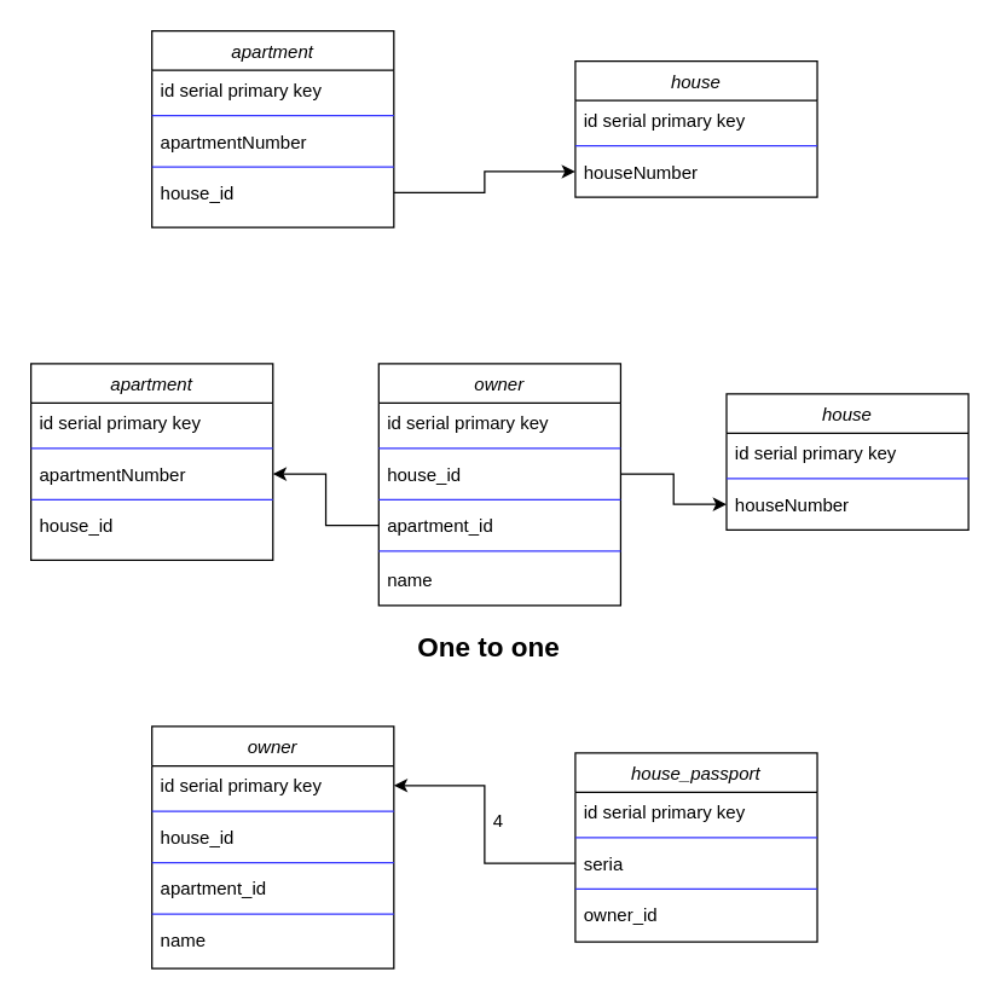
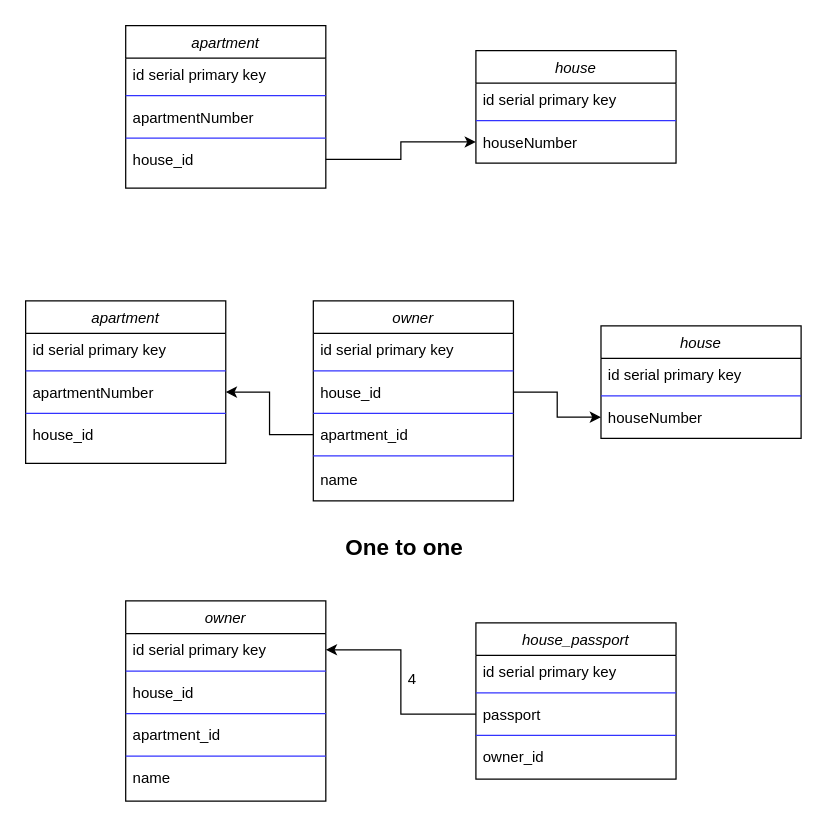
  <mxCell id="0" />
  <mxCell id="1" parent="0" />
  <mxCell id="2" value="house" style="swimlane;fontStyle=2;align=center;verticalAlign=top;childLayout=stackLayout;horizontal=1;startSize=26;horizontalStack=0;resizeParent=1;resizeLast=0;collapsible=1;marginBottom=0;rounded=0;shadow=0;strokeWidth=1;" parent="1" vertex="1"><mxGeometry x="380" y="40" width="160" height="90" as="geometry"><mxRectangle x="230" y="140" width="160" height="26" as="alternateBounds" /></mxGeometry></mxCell>
  <mxCell id="3" value="id serial primary key" style="text;align=left;verticalAlign=top;spacingLeft=4;spacingRight=4;overflow=hidden;rotatable=0;points=[[0,0.5],[1,0.5]];portConstraint=eastwest;rounded=0;shadow=0;html=0;" parent="2" vertex="1"><mxGeometry y="26" width="160" height="26" as="geometry" /></mxCell>
  <mxCell id="4" value="" style="line;html=1;strokeWidth=1;align=left;verticalAlign=middle;spacingTop=-1;spacingLeft=3;spacingRight=3;rotatable=0;labelPosition=right;points=[];portConstraint=eastwest;strokeColor=#3333FF;" vertex="1" parent="2"><mxGeometry y="52" width="160" height="8" as="geometry" /></mxCell>
  <mxCell id="5" value="houseNumber" style="text;align=left;verticalAlign=top;spacingLeft=4;spacingRight=4;overflow=hidden;rotatable=0;points=[[0,0.5],[1,0.5]];portConstraint=eastwest;" vertex="1" parent="2"><mxGeometry y="60" width="160" height="26" as="geometry" /></mxCell>
  <mxCell id="6" value="apartment" style="swimlane;fontStyle=2;align=center;verticalAlign=top;childLayout=stackLayout;horizontal=1;startSize=26;horizontalStack=0;resizeParent=1;resizeLast=0;collapsible=1;marginBottom=0;rounded=0;shadow=0;strokeWidth=1;" vertex="1" parent="1"><mxGeometry x="100" y="20" width="160" height="130" as="geometry"><mxRectangle x="230" y="140" width="160" height="26" as="alternateBounds" /></mxGeometry></mxCell>
  <mxCell id="7" value="id serial primary key" style="text;align=left;verticalAlign=top;spacingLeft=4;spacingRight=4;overflow=hidden;rotatable=0;points=[[0,0.5],[1,0.5]];portConstraint=eastwest;rounded=0;shadow=0;html=0;" vertex="1" parent="6"><mxGeometry y="26" width="160" height="26" as="geometry" /></mxCell>
  <mxCell id="8" value="" style="line;html=1;strokeWidth=1;align=left;verticalAlign=middle;spacingTop=-1;spacingLeft=3;spacingRight=3;rotatable=0;labelPosition=right;points=[];portConstraint=eastwest;strokeColor=#3333FF;" vertex="1" parent="6"><mxGeometry y="52" width="160" height="8" as="geometry" /></mxCell>
  <mxCell id="9" value="apartmentNumber" style="text;align=left;verticalAlign=top;spacingLeft=4;spacingRight=4;overflow=hidden;rotatable=0;points=[[0,0.5],[1,0.5]];portConstraint=eastwest;" vertex="1" parent="6"><mxGeometry y="60" width="160" height="26" as="geometry" /></mxCell>
  <mxCell id="10" value="" style="line;html=1;strokeWidth=1;align=left;verticalAlign=middle;spacingTop=-1;spacingLeft=3;spacingRight=3;rotatable=0;labelPosition=right;points=[];portConstraint=eastwest;strokeColor=#3333FF;" vertex="1" parent="6"><mxGeometry y="86" width="160" height="8" as="geometry" /></mxCell>
  <mxCell id="11" value="house_id" style="text;align=left;verticalAlign=top;spacingLeft=4;spacingRight=4;overflow=hidden;rotatable=0;points=[[0,0.5],[1,0.5]];portConstraint=eastwest;" vertex="1" parent="6"><mxGeometry y="94" width="160" height="26" as="geometry" /></mxCell>
  <mxCell id="12" style="edgeStyle=orthogonalEdgeStyle;rounded=0;orthogonalLoop=1;jettySize=auto;html=1;exitX=1;exitY=0.5;exitDx=0;exitDy=0;entryX=0;entryY=0.5;entryDx=0;entryDy=0;fontSize=18;" edge="1" parent="1" source="11" target="5"><mxGeometry relative="1" as="geometry" /></mxCell>
  <mxCell id="13" value="house" style="swimlane;fontStyle=2;align=center;verticalAlign=top;childLayout=stackLayout;horizontal=1;startSize=26;horizontalStack=0;resizeParent=1;resizeLast=0;collapsible=1;marginBottom=0;rounded=0;shadow=0;strokeWidth=1;" vertex="1" parent="1"><mxGeometry x="480" y="260" width="160" height="90" as="geometry"><mxRectangle x="230" y="140" width="160" height="26" as="alternateBounds" /></mxGeometry></mxCell>
  <mxCell id="14" value="id serial primary key" style="text;align=left;verticalAlign=top;spacingLeft=4;spacingRight=4;overflow=hidden;rotatable=0;points=[[0,0.5],[1,0.5]];portConstraint=eastwest;rounded=0;shadow=0;html=0;" vertex="1" parent="13"><mxGeometry y="26" width="160" height="26" as="geometry" /></mxCell>
  <mxCell id="15" value="" style="line;html=1;strokeWidth=1;align=left;verticalAlign=middle;spacingTop=-1;spacingLeft=3;spacingRight=3;rotatable=0;labelPosition=right;points=[];portConstraint=eastwest;strokeColor=#3333FF;" vertex="1" parent="13"><mxGeometry y="52" width="160" height="8" as="geometry" /></mxCell>
  <mxCell id="16" value="houseNumber" style="text;align=left;verticalAlign=top;spacingLeft=4;spacingRight=4;overflow=hidden;rotatable=0;points=[[0,0.5],[1,0.5]];portConstraint=eastwest;" vertex="1" parent="13"><mxGeometry y="60" width="160" height="26" as="geometry" /></mxCell>
  <mxCell id="17" value="house_passport" style="swimlane;fontStyle=2;align=center;verticalAlign=top;childLayout=stackLayout;horizontal=1;startSize=26;horizontalStack=0;resizeParent=1;resizeLast=0;collapsible=1;marginBottom=0;rounded=0;shadow=0;strokeWidth=1;" vertex="1" parent="1"><mxGeometry x="380" y="497.5" width="160" height="125" as="geometry"><mxRectangle x="230" y="140" width="160" height="26" as="alternateBounds" /></mxGeometry></mxCell>
  <mxCell id="18" value="id serial primary key" style="text;align=left;verticalAlign=top;spacingLeft=4;spacingRight=4;overflow=hidden;rotatable=0;points=[[0,0.5],[1,0.5]];portConstraint=eastwest;rounded=0;shadow=0;html=0;" vertex="1" parent="17"><mxGeometry y="26" width="160" height="26" as="geometry" /></mxCell>
  <mxCell id="19" value="" style="line;html=1;strokeWidth=1;align=left;verticalAlign=middle;spacingTop=-1;spacingLeft=3;spacingRight=3;rotatable=0;labelPosition=right;points=[];portConstraint=eastwest;strokeColor=#3333FF;" vertex="1" parent="17"><mxGeometry y="52" width="160" height="8" as="geometry" /></mxCell>
- <mxCell id="20" value="seria" style="text;align=left;verticalAlign=top;spacingLeft=4;spacingRight=4;overflow=hidden;rotatable=0;points=[[0,0.5],[1,0.5]];portConstraint=eastwest;" vertex="1" parent="17"><mxGeometry y="60" width="160" height="26" as="geometry" /></mxCell>
+ <mxCell id="20" value="passport" style="text;align=left;verticalAlign=top;spacingLeft=4;spacingRight=4;overflow=hidden;rotatable=0;points=[[0,0.5],[1,0.5]];portConstraint=eastwest;" vertex="1" parent="17"><mxGeometry y="60" width="160" height="26" as="geometry" /></mxCell>
  <mxCell id="21" value="" style="line;html=1;strokeWidth=1;align=left;verticalAlign=middle;spacingTop=-1;spacingLeft=3;spacingRight=3;rotatable=0;labelPosition=right;points=[];portConstraint=eastwest;strokeColor=#3333FF;" vertex="1" parent="17"><mxGeometry y="86" width="160" height="8" as="geometry" /></mxCell>
  <mxCell id="22" value="owner_id" style="text;align=left;verticalAlign=top;spacingLeft=4;spacingRight=4;overflow=hidden;rotatable=0;points=[[0,0.5],[1,0.5]];portConstraint=eastwest;" vertex="1" parent="17"><mxGeometry y="94" width="160" height="26" as="geometry" /></mxCell>
- <mxCell id="23" value="One to one&#10;" style="text;align=left;verticalAlign=top;spacingLeft=4;spacingRight=4;overflow=hidden;rotatable=0;points=[[0,0.5],[1,0.5]];portConstraint=eastwest;rounded=0;shadow=0;html=0;fontSize=18;fontStyle=1" vertex="1" parent="1"><mxGeometry x="270" y="410" width="160" height="26" as="geometry" /></mxCell>
+ <mxCell id="23" value="One to one&#10;" style="text;align=left;verticalAlign=top;spacingLeft=4;spacingRight=4;overflow=hidden;rotatable=0;points=[[0,0.5],[1,0.5]];portConstraint=eastwest;rounded=0;shadow=0;html=0;fontSize=18;fontStyle=1" vertex="1" parent="1"><mxGeometry x="270" y="420" width="160" height="26" as="geometry" /></mxCell>
  <mxCell id="24" value="apartment" style="swimlane;fontStyle=2;align=center;verticalAlign=top;childLayout=stackLayout;horizontal=1;startSize=26;horizontalStack=0;resizeParent=1;resizeLast=0;collapsible=1;marginBottom=0;rounded=0;shadow=0;strokeWidth=1;" vertex="1" parent="1"><mxGeometry x="20" y="240" width="160" height="130" as="geometry"><mxRectangle x="230" y="140" width="160" height="26" as="alternateBounds" /></mxGeometry></mxCell>
  <mxCell id="25" value="id serial primary key" style="text;align=left;verticalAlign=top;spacingLeft=4;spacingRight=4;overflow=hidden;rotatable=0;points=[[0,0.5],[1,0.5]];portConstraint=eastwest;rounded=0;shadow=0;html=0;" vertex="1" parent="24"><mxGeometry y="26" width="160" height="26" as="geometry" /></mxCell>
  <mxCell id="26" value="" style="line;html=1;strokeWidth=1;align=left;verticalAlign=middle;spacingTop=-1;spacingLeft=3;spacingRight=3;rotatable=0;labelPosition=right;points=[];portConstraint=eastwest;strokeColor=#3333FF;" vertex="1" parent="24"><mxGeometry y="52" width="160" height="8" as="geometry" /></mxCell>
  <mxCell id="27" value="apartmentNumber" style="text;align=left;verticalAlign=top;spacingLeft=4;spacingRight=4;overflow=hidden;rotatable=0;points=[[0,0.5],[1,0.5]];portConstraint=eastwest;" vertex="1" parent="24"><mxGeometry y="60" width="160" height="26" as="geometry" /></mxCell>
  <mxCell id="28" value="" style="line;html=1;strokeWidth=1;align=left;verticalAlign=middle;spacingTop=-1;spacingLeft=3;spacingRight=3;rotatable=0;labelPosition=right;points=[];portConstraint=eastwest;strokeColor=#3333FF;" vertex="1" parent="24"><mxGeometry y="86" width="160" height="8" as="geometry" /></mxCell>
  <mxCell id="29" value="house_id" style="text;align=left;verticalAlign=top;spacingLeft=4;spacingRight=4;overflow=hidden;rotatable=0;points=[[0,0.5],[1,0.5]];portConstraint=eastwest;" vertex="1" parent="24"><mxGeometry y="94" width="160" height="26" as="geometry" /></mxCell>
  <mxCell id="30" value="owner" style="swimlane;fontStyle=2;align=center;verticalAlign=top;childLayout=stackLayout;horizontal=1;startSize=26;horizontalStack=0;resizeParent=1;resizeLast=0;collapsible=1;marginBottom=0;rounded=0;shadow=0;strokeWidth=1;" vertex="1" parent="1"><mxGeometry x="250" y="240" width="160" height="160" as="geometry"><mxRectangle x="230" y="140" width="160" height="26" as="alternateBounds" /></mxGeometry></mxCell>
  <mxCell id="31" value="id serial primary key" style="text;align=left;verticalAlign=top;spacingLeft=4;spacingRight=4;overflow=hidden;rotatable=0;points=[[0,0.5],[1,0.5]];portConstraint=eastwest;rounded=0;shadow=0;html=0;" vertex="1" parent="30"><mxGeometry y="26" width="160" height="26" as="geometry" /></mxCell>
  <mxCell id="32" value="" style="line;html=1;strokeWidth=1;align=left;verticalAlign=middle;spacingTop=-1;spacingLeft=3;spacingRight=3;rotatable=0;labelPosition=right;points=[];portConstraint=eastwest;strokeColor=#3333FF;" vertex="1" parent="30"><mxGeometry y="52" width="160" height="8" as="geometry" /></mxCell>
  <mxCell id="33" value="house_id" style="text;align=left;verticalAlign=top;spacingLeft=4;spacingRight=4;overflow=hidden;rotatable=0;points=[[0,0.5],[1,0.5]];portConstraint=eastwest;" vertex="1" parent="30"><mxGeometry y="60" width="160" height="26" as="geometry" /></mxCell>
  <mxCell id="34" value="" style="line;html=1;strokeWidth=1;align=left;verticalAlign=middle;spacingTop=-1;spacingLeft=3;spacingRight=3;rotatable=0;labelPosition=right;points=[];portConstraint=eastwest;strokeColor=#3333FF;" vertex="1" parent="30"><mxGeometry y="86" width="160" height="8" as="geometry" /></mxCell>
  <mxCell id="35" value="apartment_id" style="text;align=left;verticalAlign=top;spacingLeft=4;spacingRight=4;overflow=hidden;rotatable=0;points=[[0,0.5],[1,0.5]];portConstraint=eastwest;" vertex="1" parent="30"><mxGeometry y="94" width="160" height="26" as="geometry" /></mxCell>
  <mxCell id="36" value="" style="line;html=1;strokeWidth=1;align=left;verticalAlign=middle;spacingTop=-1;spacingLeft=3;spacingRight=3;rotatable=0;labelPosition=right;points=[];portConstraint=eastwest;strokeColor=#3333FF;" vertex="1" parent="30"><mxGeometry y="120" width="160" height="8" as="geometry" /></mxCell>
  <mxCell id="37" value="name" style="text;align=left;verticalAlign=top;spacingLeft=4;spacingRight=4;overflow=hidden;rotatable=0;points=[[0,0.5],[1,0.5]];portConstraint=eastwest;" vertex="1" parent="1"><mxGeometry x="250" y="370" width="160" height="26" as="geometry" /></mxCell>
  <mxCell id="38" style="edgeStyle=orthogonalEdgeStyle;rounded=0;orthogonalLoop=1;jettySize=auto;html=1;exitX=1;exitY=0.5;exitDx=0;exitDy=0;fontSize=18;" edge="1" parent="1" source="33" target="16"><mxGeometry relative="1" as="geometry" /></mxCell>
  <mxCell id="39" style="edgeStyle=orthogonalEdgeStyle;rounded=0;orthogonalLoop=1;jettySize=auto;html=1;exitX=0;exitY=0.5;exitDx=0;exitDy=0;entryX=1;entryY=0.5;entryDx=0;entryDy=0;fontSize=18;" edge="1" parent="1" source="35" target="27"><mxGeometry relative="1" as="geometry" /></mxCell>
  <mxCell id="40" value="owner" style="swimlane;fontStyle=2;align=center;verticalAlign=top;childLayout=stackLayout;horizontal=1;startSize=26;horizontalStack=0;resizeParent=1;resizeLast=0;collapsible=1;marginBottom=0;rounded=0;shadow=0;strokeWidth=1;" vertex="1" parent="1"><mxGeometry x="100" y="480" width="160" height="160" as="geometry"><mxRectangle x="230" y="140" width="160" height="26" as="alternateBounds" /></mxGeometry></mxCell>
  <mxCell id="41" value="id serial primary key" style="text;align=left;verticalAlign=top;spacingLeft=4;spacingRight=4;overflow=hidden;rotatable=0;points=[[0,0.5],[1,0.5]];portConstraint=eastwest;rounded=0;shadow=0;html=0;" vertex="1" parent="40"><mxGeometry y="26" width="160" height="26" as="geometry" /></mxCell>
  <mxCell id="42" value="" style="line;html=1;strokeWidth=1;align=left;verticalAlign=middle;spacingTop=-1;spacingLeft=3;spacingRight=3;rotatable=0;labelPosition=right;points=[];portConstraint=eastwest;strokeColor=#3333FF;" vertex="1" parent="40"><mxGeometry y="52" width="160" height="8" as="geometry" /></mxCell>
  <mxCell id="43" value="house_id" style="text;align=left;verticalAlign=top;spacingLeft=4;spacingRight=4;overflow=hidden;rotatable=0;points=[[0,0.5],[1,0.5]];portConstraint=eastwest;" vertex="1" parent="40"><mxGeometry y="60" width="160" height="26" as="geometry" /></mxCell>
  <mxCell id="44" value="" style="line;html=1;strokeWidth=1;align=left;verticalAlign=middle;spacingTop=-1;spacingLeft=3;spacingRight=3;rotatable=0;labelPosition=right;points=[];portConstraint=eastwest;strokeColor=#3333FF;" vertex="1" parent="40"><mxGeometry y="86" width="160" height="8" as="geometry" /></mxCell>
  <mxCell id="45" value="apartment_id" style="text;align=left;verticalAlign=top;spacingLeft=4;spacingRight=4;overflow=hidden;rotatable=0;points=[[0,0.5],[1,0.5]];portConstraint=eastwest;" vertex="1" parent="40"><mxGeometry y="94" width="160" height="26" as="geometry" /></mxCell>
  <mxCell id="46" value="" style="line;html=1;strokeWidth=1;align=left;verticalAlign=middle;spacingTop=-1;spacingLeft=3;spacingRight=3;rotatable=0;labelPosition=right;points=[];portConstraint=eastwest;strokeColor=#3333FF;" vertex="1" parent="40"><mxGeometry y="120" width="160" height="8" as="geometry" /></mxCell>
  <mxCell id="47" value="name" style="text;align=left;verticalAlign=top;spacingLeft=4;spacingRight=4;overflow=hidden;rotatable=0;points=[[0,0.5],[1,0.5]];portConstraint=eastwest;" vertex="1" parent="40"><mxGeometry y="128" width="160" height="26" as="geometry" /></mxCell>
  <mxCell id="48" style="edgeStyle=orthogonalEdgeStyle;rounded=0;orthogonalLoop=1;jettySize=auto;html=1;exitX=0;exitY=0.5;exitDx=0;exitDy=0;entryX=1;entryY=0.5;entryDx=0;entryDy=0;fontSize=18;" edge="1" parent="1" source="20" target="41"><mxGeometry relative="1" as="geometry" /></mxCell>
  <mxCell id="49" value="4" style="text;align=left;verticalAlign=top;spacingLeft=4;spacingRight=4;overflow=hidden;rotatable=0;points=[[0,0.5],[1,0.5]];portConstraint=eastwest;" vertex="1" parent="1"><mxGeometry x="320" y="529" width="160" height="26" as="geometry" /></mxCell>
